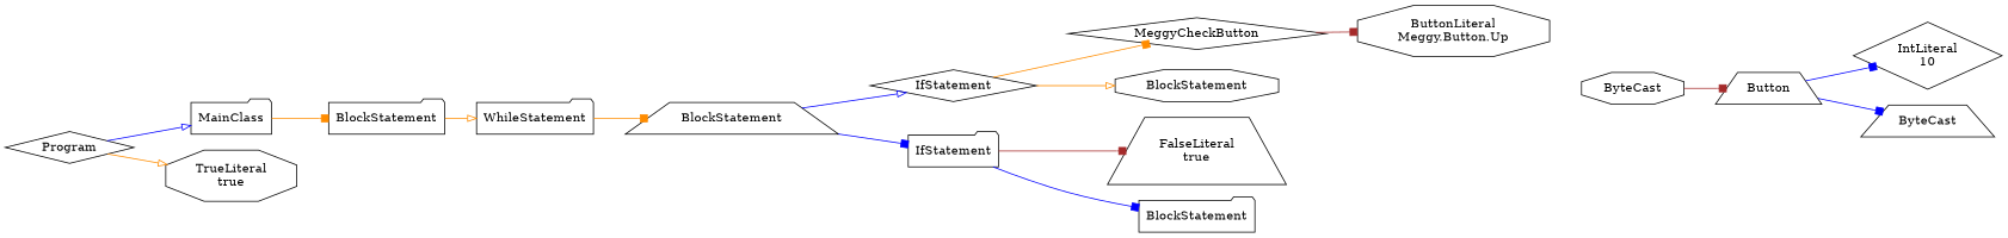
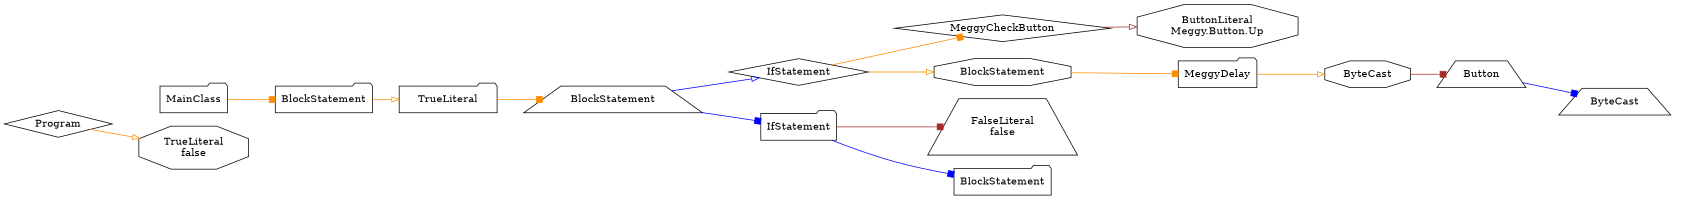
  digraph {
    rankdir=LR
    node [shape=folder]
    edge [arrowhead=box color=darkorange]
    n1 [label=Program shape=diamond]
    n2 [label=MainClass]
-   n3 [label="TrueLiteral\ntrue" shape=octagon]
+   n3 [label="TrueLiteral\nfalse" shape=octagon]
    n4 [label=BlockStatement]
-   n5 [label=WhileStatement]
+   n5 [label=TrueLiteral]
    n6 [label=BlockStatement shape=trapezium]
    n7 [label=IfStatement shape=diamond]
    n8 [label=IfStatement]
    n9 [label=MeggyCheckButton shape=diamond]
    n10 [label=BlockStatement shape=octagon]
-   n11 [label="FalseLiteral\ntrue" shape=trapezium]
+   n11 [label="FalseLiteral\nfalse" shape=trapezium]
    n12 [label=BlockStatement]
    n13 [label="ButtonLiteral\nMeggy.Button.Up" shape=octagon]
+   n14 [label=MeggyDelay]
    n15 [label=ByteCast shape=octagon]
    n16 [label=Button shape=trapezium]
-   n17 [label="IntLiteral\n10" shape=diamond]
    n18 [label=ByteCast shape=trapezium]
-   n1 -> n2 [arrowhead=onormal color=blue]
    n1 -> n3 [arrowhead=onormal]
    n2 -> n4
    n4 -> n5 [arrowhead=onormal]
    n5 -> n6
    n6 -> n7 [arrowhead=onormal color=blue]
    n6 -> n8 [color=blue]
    n7 -> n9
    n7 -> n10 [arrowhead=onormal]
    n8 -> n11 [color=brown]
    n8 -> n12 [color=blue]
-   n9 -> n13 [color=brown]
+   n9 -> n13 [arrowhead=onormal color=brown]
+   n10 -> n14
+   n14 -> n15 [arrowhead=onormal]
    n15 -> n16 [color=brown]
-   n16 -> n17 [color=blue]
    n16 -> n18 [color=blue]
  }
